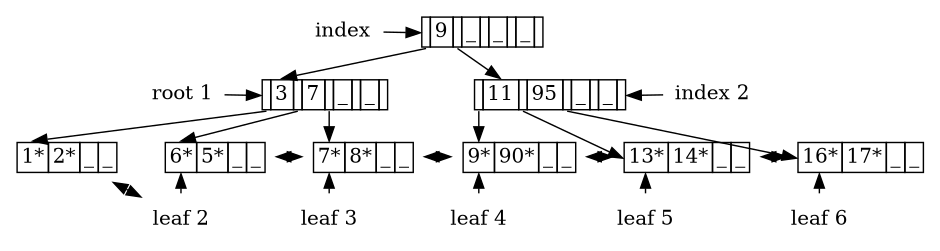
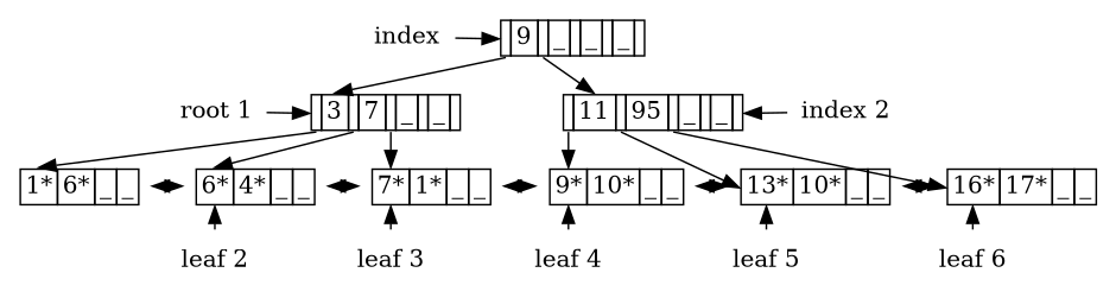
  digraph {
    fontname="DejaVu Serif"
    nodespe=0.1
    ranksep=0.1
    splines=false
    node [fontname="DejaVu Serif" shape=none]
    edge [fontname="DejaVu Serif"]
    n1 [label=<<table border="0" cellborder="1" cellspacing="0">                     <tr>                         <td port="connector0"></td>                         <td port="key0">9</td>                         <td port="connector1"></td>                         <td port="key1">_</td>                         <td port="connector2"></td>                         <td port="key2">_</td>                         <td port="connector3"></td>                         <td port="key3">_</td>                         <td port="connector4"></td>                     </tr>                 </table>>]
    n2 [label=index]
    n3 [label=<<table border="0" cellborder="1" cellspacing="0">                     <tr>                         <td port="connector0"></td>                         <td port="key0">3</td>                         <td port="connector1"></td>                         <td port="key1">7</td>                         <td port="connector2"></td>                         <td port="key2">_</td>                         <td port="connector3"></td>                         <td port="key3">_</td>                         <td port="connector4"></td>                     </tr>                 </table>>]
    n4 [label=<<table border="0" cellborder="1" cellspacing="0">                     <tr>                         <td port="connector0"></td>                         <td port="key0">11</td>                         <td port="connector1"></td>                         <td port="key1">95</td>                         <td port="connector2"></td>                         <td port="key2">_</td>                         <td port="connector3"></td>                         <td port="key3">_</td>                         <td port="connector4"></td>                     </tr>                 </table>>]
    n5 [label="root 1"]
    n6 [label="index 2"]
-   n7 [label=<<table border="0" cellborder="1" cellspacing="0">                     <tr>                         <td port="key0">1*</td>                         <td port="key1">2*</td>                         <td port="key2">_</td>                         <td port="key3">_</td>                     </tr>                 </table>>]
-   n8 [label=<<table border="0" cellborder="1" cellspacing="0">                     <tr>                         <td port="key0">6*</td>                         <td port="key1">5*</td>                         <td port="key2">_</td>                         <td port="key3">_</td>                     </tr>                 </table>>]
-   n9 [label=<<table border="0" cellborder="1" cellspacing="0">                     <tr>                         <td port="key0">7*</td>                         <td port="key1">8*</td>                         <td port="key2">_</td>                         <td port="key3">_</td>                     </tr>                 </table>>]
-   n10 [label=<<table border="0" cellborder="1" cellspacing="0">                     <tr>                         <td port="key0">9*</td>                         <td port="key1">90*</td>                         <td port="key2">_</td>                         <td port="key3">_</td>                     </tr>                 </table>>]
-   n11 [label=<<table border="0" cellborder="1" cellspacing="0">                     <tr>                         <td port="key0">13*</td>                         <td port="key1">14*</td>                         <td port="key2">_</td>                         <td port="key3">_</td>                     </tr>                 </table>>]
+   n7 [label=<<table border="0" cellborder="1" cellspacing="0">                     <tr>                         <td port="key0">1*</td>                         <td port="key1">6*</td>                         <td port="key2">_</td>                         <td port="key3">_</td>                     </tr>                 </table>>]
+   n8 [label=<<table border="0" cellborder="1" cellspacing="0">                     <tr>                         <td port="key0">6*</td>                         <td port="key1">4*</td>                         <td port="key2">_</td>                         <td port="key3">_</td>                     </tr>                 </table>>]
+   n9 [label=<<table border="0" cellborder="1" cellspacing="0">                     <tr>                         <td port="key0">7*</td>                         <td port="key1">1*</td>                         <td port="key2">_</td>                         <td port="key3">_</td>                     </tr>                 </table>>]
+   n10 [label=<<table border="0" cellborder="1" cellspacing="0">                     <tr>                         <td port="key0">9*</td>                         <td port="key1">10*</td>                         <td port="key2">_</td>                         <td port="key3">_</td>                     </tr>                 </table>>]
+   n11 [label=<<table border="0" cellborder="1" cellspacing="0">                     <tr>                         <td port="key0">13*</td>                         <td port="key1">10*</td>                         <td port="key2">_</td>                         <td port="key3">_</td>                     </tr>                 </table>>]
    n12 [label=<<table border="0" cellborder="1" cellspacing="0">                     <tr>                         <td port="key0">16*</td>                         <td port="key1">17*</td>                         <td port="key2">_</td>                         <td port="key3">_</td>                     </tr>                 </table>>]
    n13 [label="leaf 2"]
    n14 [label="leaf 3"]
    n15 [label="leaf 4"]
    n16 [label="leaf 5"]
    n17 [label="leaf 6"]
    rank1 [style=invisible shape=""]
    subgraph sub_1 {
      rank=min
      n1
      n2
    }
    subgraph sub_2 {
      rank=same
      n3
      n4
      n5
      n6
    }
    subgraph sub_3 {
      rank=same
      n7
      n8
      n9
      n10
      n11
      n12
    }
    subgraph sub_4 {
      rank=max
      n13
      n14
      n15
      n16
      n17
    }
    n1 -> n3 [headport=key0 tailport=connector0]
    n1 -> n4 [headport=key0 tailport=connector1]
    n2 -> n1 [headport=connector0]
    n3 -> n4 [style=invis]
    n3 -> n7 [headport=key0 tailport=connector0]
    n3 -> n8 [headport=key0 tailport=connector1]
    n3 -> n9 [headport=key0 tailport=connector2]
    n4 -> n6 [style=invis]
    n4 -> n10 [headport=key0 tailport=connector0]
    n4 -> n11 [headport=key0 tailport=connector1]
    n4 -> n12 [headport=key0 tailport=connector2]
    n5 -> n3 [headport=connector0]
    n5 -> n3 [style=invis]
    n6 -> n4 [headport=connector4]
-   n7 -> n13 [constraint=false dir=both]
+   n7 -> n8 [constraint=false dir=both]
    n8 -> n9 [constraint=false dir=both]
    n9 -> n10 [constraint=false dir=both]
    n10 -> n11 [constraint=false dir=both]
    n11 -> n12 [constraint=false dir=both]
    n13 -> n8 [headport=key0]
    n13 -> n14 [constraint=false style=invis]
    n14 -> n9 [headport=key0]
    n14 -> n15 [constraint=false style=invis]
    n15 -> n10 [headport=key0]
    n15 -> n16 [constraint=false style=invis]
    n16 -> n11 [headport=key0]
    n16 -> n17 [constraint=false style=invis]
    n17 -> n12 [headport=key0]
    rank1 -> n5 [style=invis]
  }
